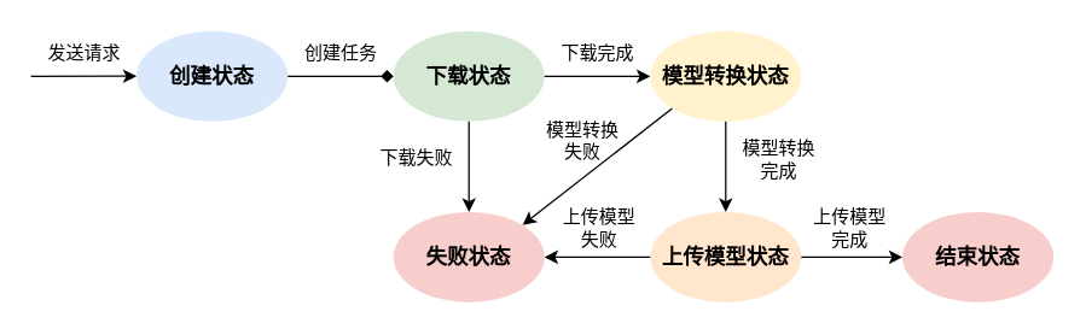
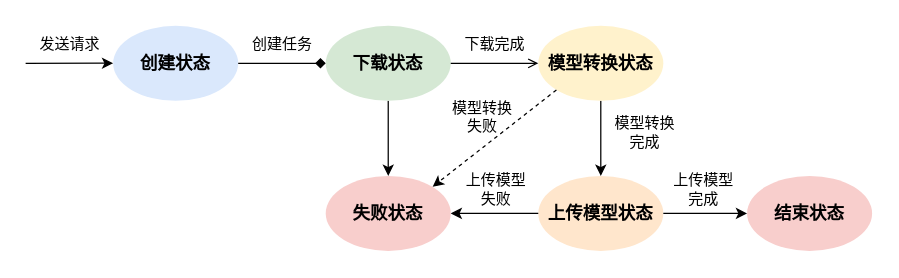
  <mxCell id="0" />
  <mxCell id="1" parent="0" />
  <mxCell id="2" value="创建状态" style="strokeWidth=2;html=1;shape=mxgraph.flowchart.start_1;whiteSpace=wrap;fontSize=14;fontStyle=1;fillColor=#dae8fc;strokeColor=none;" vertex="1" parent="1"><mxGeometry x="90" y="20" width="100" height="60" as="geometry" /></mxCell>
  <mxCell id="3" style="edgeStyle=orthogonalEdgeStyle;rounded=0;orthogonalLoop=1;jettySize=auto;html=1;fontSize=14;fontStyle=1" edge="1" parent="1" source="4" target="8"><mxGeometry relative="1" as="geometry" /></mxCell>
  <mxCell id="4" value="下载状态" style="strokeWidth=2;html=1;shape=mxgraph.flowchart.start_1;whiteSpace=wrap;fontSize=14;fontStyle=1;fillColor=#d5e8d4;strokeColor=none;" vertex="1" parent="1"><mxGeometry x="260" y="20" width="100" height="60" as="geometry" /></mxCell>
  <mxCell id="5" style="edgeStyle=orthogonalEdgeStyle;rounded=0;orthogonalLoop=1;jettySize=auto;html=1;fontSize=14;fontStyle=1" edge="1" parent="1" source="6" target="7"><mxGeometry relative="1" as="geometry" /></mxCell>
  <mxCell id="6" value="模型转换状态" style="strokeWidth=2;html=1;shape=mxgraph.flowchart.start_1;whiteSpace=wrap;fontSize=14;fontStyle=1;fillColor=#fff2cc;strokeColor=none;" vertex="1" parent="1"><mxGeometry x="430" y="20" width="100" height="60" as="geometry" /></mxCell>
  <mxCell id="7" value="上传模型状态" style="strokeWidth=2;html=1;shape=mxgraph.flowchart.start_1;whiteSpace=wrap;fontSize=14;fontStyle=1;fillColor=#ffe6cc;strokeColor=none;" vertex="1" parent="1"><mxGeometry x="430" y="140" width="100" height="60" as="geometry" /></mxCell>
  <mxCell id="8" value="失败状态" style="strokeWidth=2;html=1;shape=mxgraph.flowchart.start_1;whiteSpace=wrap;fontSize=14;fontStyle=1;fillColor=#f8cecc;strokeColor=none;" vertex="1" parent="1"><mxGeometry x="260" y="140" width="100" height="60" as="geometry" /></mxCell>
  <mxCell id="9" style="edgeStyle=orthogonalEdgeStyle;rounded=0;orthogonalLoop=1;jettySize=auto;html=1;entryX=0;entryY=0.5;entryDx=0;entryDy=0;entryPerimeter=0;fontSize=14;fontStyle=1;endArrow=diamond;" edge="1" parent="1" source="2" target="4"><mxGeometry relative="1" as="geometry" /></mxCell>
- <mxCell id="10" style="edgeStyle=orthogonalEdgeStyle;rounded=0;orthogonalLoop=1;jettySize=auto;html=1;exitX=1;exitY=0.5;exitDx=0;exitDy=0;exitPerimeter=0;entryX=0;entryY=0.5;entryDx=0;entryDy=0;entryPerimeter=0;fontSize=14;fontStyle=1" edge="1" parent="1" source="4" target="6"><mxGeometry relative="1" as="geometry" /></mxCell>
- <mxCell id="11" style="rounded=0;orthogonalLoop=1;jettySize=auto;html=1;exitX=0.145;exitY=0.855;exitDx=0;exitDy=0;exitPerimeter=0;entryX=0.855;entryY=0.145;entryDx=0;entryDy=0;entryPerimeter=0;fontSize=14;fontStyle=1" edge="1" parent="1" source="6" target="8"><mxGeometry relative="1" as="geometry" /></mxCell>
+ <mxCell id="10" style="edgeStyle=orthogonalEdgeStyle;rounded=0;orthogonalLoop=1;jettySize=auto;html=1;exitX=1;exitY=0.5;exitDx=0;exitDy=0;exitPerimeter=0;entryX=0;entryY=0.5;entryDx=0;entryDy=0;entryPerimeter=0;fontSize=14;fontStyle=1;endArrow=open;" edge="1" parent="1" source="4" target="6"><mxGeometry relative="1" as="geometry" /></mxCell>
+ <mxCell id="11" style="rounded=0;orthogonalLoop=1;jettySize=auto;html=1;exitX=0.145;exitY=0.855;exitDx=0;exitDy=0;exitPerimeter=0;entryX=0.855;entryY=0.145;entryDx=0;entryDy=0;entryPerimeter=0;fontSize=14;fontStyle=1;dashed=1;" edge="1" parent="1" source="6" target="8"><mxGeometry relative="1" as="geometry" /></mxCell>
  <mxCell id="12" style="edgeStyle=orthogonalEdgeStyle;rounded=0;orthogonalLoop=1;jettySize=auto;html=1;exitX=0;exitY=0.5;exitDx=0;exitDy=0;exitPerimeter=0;entryX=1;entryY=0.5;entryDx=0;entryDy=0;entryPerimeter=0;fontSize=14;fontStyle=1" edge="1" parent="1" source="7" target="8"><mxGeometry relative="1" as="geometry" /></mxCell>
  <mxCell id="13" style="edgeStyle=orthogonalEdgeStyle;rounded=0;orthogonalLoop=1;jettySize=auto;html=1;entryX=0;entryY=0.5;entryDx=0;entryDy=0;entryPerimeter=0;fontSize=14;fontStyle=1" edge="1" parent="1"><mxGeometry relative="1" as="geometry"><mxPoint x="20" y="50" as="sourcePoint" /><mxPoint x="90" y="49.83" as="targetPoint" /><Array as="points"><mxPoint x="20" y="50" /></Array></mxGeometry></mxCell>
  <mxCell id="14" value="发送请求" style="text;html=1;align=center;verticalAlign=middle;resizable=0;points=[];autosize=1;strokeColor=none;fillColor=none;" vertex="1" parent="1"><mxGeometry x="20" y="20" width="70" height="30" as="geometry" /></mxCell>
  <mxCell id="15" value="创建任务" style="text;html=1;align=center;verticalAlign=middle;resizable=0;points=[];autosize=1;strokeColor=none;fillColor=none;" vertex="1" parent="1"><mxGeometry x="190" y="20" width="70" height="30" as="geometry" /></mxCell>
  <mxCell id="16" value="下载完成" style="text;html=1;align=center;verticalAlign=middle;resizable=0;points=[];autosize=1;strokeColor=none;fillColor=none;" vertex="1" parent="1"><mxGeometry x="360" y="20" width="70" height="30" as="geometry" /></mxCell>
- <mxCell id="17" value="下载失败" style="text;html=1;align=center;verticalAlign=middle;resizable=0;points=[];autosize=1;strokeColor=none;fillColor=none;" vertex="1" parent="1"><mxGeometry x="240" y="90" width="70" height="30" as="geometry" /></mxCell>
  <mxCell id="18" value="模型转换&lt;div&gt;失败&lt;/div&gt;" style="text;html=1;align=center;verticalAlign=middle;resizable=0;points=[];autosize=1;strokeColor=none;fillColor=none;" vertex="1" parent="1"><mxGeometry x="350" y="73" width="70" height="40" as="geometry" /></mxCell>
  <mxCell id="19" value="模型转换&lt;div&gt;完成&lt;/div&gt;" style="text;html=1;align=center;verticalAlign=middle;resizable=0;points=[];autosize=1;strokeColor=none;fillColor=none;" vertex="1" parent="1"><mxGeometry x="480" y="85" width="70" height="40" as="geometry" /></mxCell>
  <mxCell id="20" value="上传模型&lt;div&gt;失败&lt;/div&gt;" style="text;html=1;align=center;verticalAlign=middle;resizable=0;points=[];autosize=1;strokeColor=none;fillColor=none;" vertex="1" parent="1"><mxGeometry x="361" y="131" width="70" height="40" as="geometry" /></mxCell>
  <mxCell id="21" value="结束状态" style="strokeWidth=2;html=1;shape=mxgraph.flowchart.start_1;whiteSpace=wrap;fontSize=14;fontStyle=1;fillColor=#f8cecc;strokeColor=none;" vertex="1" parent="1"><mxGeometry x="597" y="140" width="100" height="60" as="geometry" /></mxCell>
  <mxCell id="22" style="edgeStyle=orthogonalEdgeStyle;rounded=0;orthogonalLoop=1;jettySize=auto;html=1;entryX=0;entryY=0.5;entryDx=0;entryDy=0;entryPerimeter=0;" edge="1" parent="1" source="7" target="21"><mxGeometry relative="1" as="geometry" /></mxCell>
  <mxCell id="23" value="上传模型&lt;div&gt;完成&lt;/div&gt;" style="text;html=1;align=center;verticalAlign=middle;resizable=0;points=[];autosize=1;strokeColor=none;fillColor=none;" vertex="1" parent="1"><mxGeometry x="527" y="131" width="70" height="40" as="geometry" /></mxCell>
